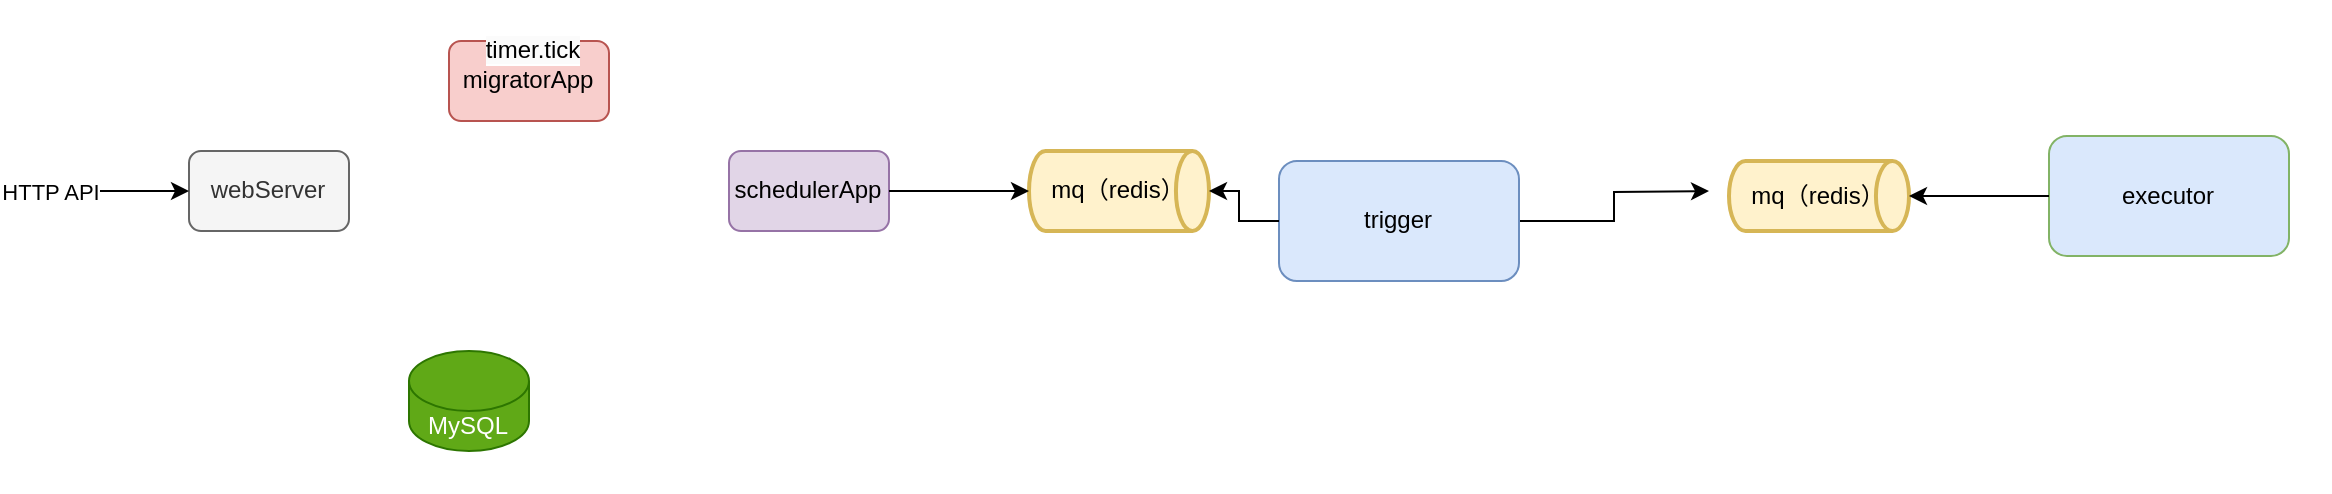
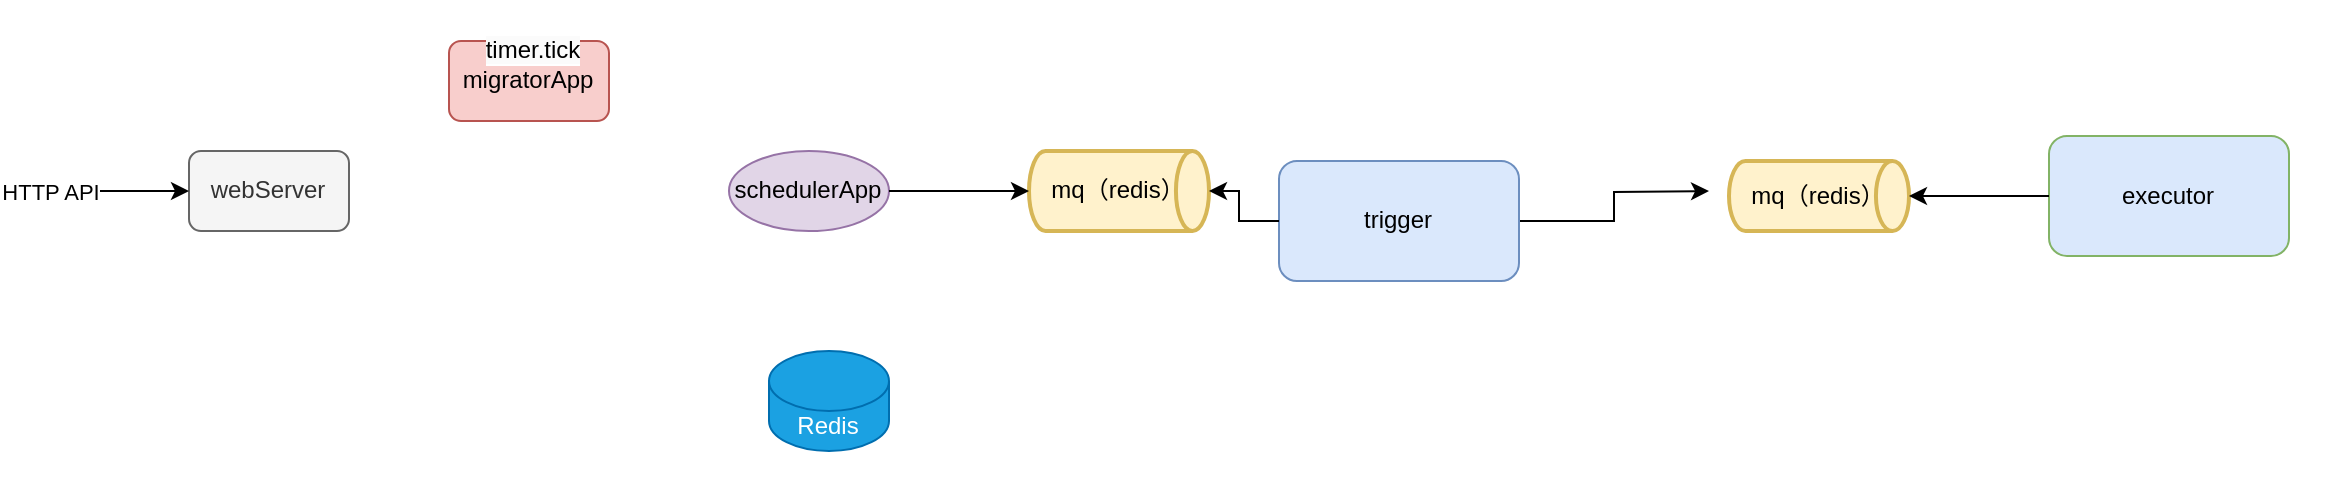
  <mxCell id="0" />
  <mxCell id="1" parent="0" />
  <mxCell id="2" style="edgeStyle=orthogonalEdgeStyle;rounded=0;orthogonalLoop=1;jettySize=auto;html=1;" edge="1" parent="1" source="3"><mxGeometry relative="1" as="geometry"><mxPoint x="850" y="95" as="targetPoint" /></mxGeometry></mxCell>
  <mxCell id="3" value="trigger" style="rounded=1;whiteSpace=wrap;html=1;fillColor=#dae8fc;strokeColor=#6c8ebf;" vertex="1" parent="1"><mxGeometry x="635" y="80" width="120" height="60" as="geometry" /></mxCell>
  <mxCell id="4" value="executor" style="rounded=1;whiteSpace=wrap;html=1;fillColor=#dae8fc;strokeColor=#82b366;" vertex="1" parent="1"><mxGeometry x="1020" y="67.5" width="120" height="60" as="geometry" /></mxCell>
  <mxCell id="5" value="webServer" style="rounded=1;whiteSpace=wrap;html=1;fillColor=#f5f5f5;fontColor=#333333;strokeColor=#666666;" vertex="1" parent="1"><mxGeometry x="90" y="75" width="80" height="40" as="geometry" /></mxCell>
  <mxCell id="6" value="migratorApp" style="rounded=1;whiteSpace=wrap;html=1;fillColor=#f8cecc;strokeColor=#b85450;" vertex="1" parent="1"><mxGeometry x="220" y="20" width="80" height="40" as="geometry" /></mxCell>
- <mxCell id="7" value="schedulerApp" style="rounded=1;whiteSpace=wrap;html=1;fillColor=#e1d5e7;strokeColor=#9673a6;" vertex="1" parent="1"><mxGeometry x="360" y="75" width="80" height="40" as="geometry" /></mxCell>
+ <mxCell id="7" value="schedulerApp" style="ellipse;whiteSpace=wrap;html=1;fillColor=#e1d5e7;strokeColor=#9673a6;" vertex="1" parent="1"><mxGeometry x="360" y="75" width="80" height="40" as="geometry" /></mxCell>
  <mxCell id="8" value="" style="endArrow=classic;html=1;rounded=0;" edge="1" parent="1" target="6"><mxGeometry width="50" height="50" relative="1" as="geometry"><mxPoint x="260" y="25" as="sourcePoint" /><mxPoint x="420" y="195" as="targetPoint" /></mxGeometry></mxCell>
  <mxCell id="9" value="&lt;span style=&quot;font-size: 12px; background-color: rgb(251, 251, 251);&quot;&gt;timer.tick&lt;/span&gt;" style="edgeLabel;html=1;align=center;verticalAlign=middle;resizable=0;points=[];" vertex="1" connectable="0" parent="8"><mxGeometry x="-0.418" y="-1" relative="1" as="geometry"><mxPoint as="offset" /></mxGeometry></mxCell>
- <mxCell id="10" value="MySQL" style="shape=cylinder3;whiteSpace=wrap;html=1;boundedLbl=1;backgroundOutline=1;size=15;fillColor=#60a917;fontColor=#ffffff;strokeColor=#2D7600;" vertex="1" parent="1"><mxGeometry x="200" y="175" width="60" height="50" as="geometry" /></mxCell>
+ <mxCell id="11" value="Redis" style="shape=cylinder3;whiteSpace=wrap;html=1;boundedLbl=1;backgroundOutline=1;size=15;fillColor=#1ba1e2;fontColor=#ffffff;strokeColor=#006EAF;" vertex="1" parent="1"><mxGeometry x="380" y="175" width="60" height="50" as="geometry" /></mxCell>
  <mxCell id="12" value="" style="endArrow=classic;html=1;rounded=0;" edge="1" parent="1"><mxGeometry width="50" height="50" relative="1" as="geometry"><mxPoint x="20" y="95" as="sourcePoint" /><mxPoint x="90" y="95" as="targetPoint" /></mxGeometry></mxCell>
  <mxCell id="13" value="HTTP API" style="edgeLabel;html=1;align=center;verticalAlign=middle;resizable=0;points=[];" vertex="1" connectable="0" parent="12"><mxGeometry x="-0.286" y="1" relative="1" as="geometry"><mxPoint x="-25" y="1" as="offset" /></mxGeometry></mxCell>
  <mxCell id="14" value="mq（redis）" style="strokeWidth=2;html=1;shape=mxgraph.flowchart.direct_data;whiteSpace=wrap;fillColor=#fff2cc;strokeColor=#d6b656;" vertex="1" parent="1"><mxGeometry x="510" y="75" width="90" height="40" as="geometry" /></mxCell>
  <mxCell id="15" value="mq（redis）" style="strokeWidth=2;html=1;shape=mxgraph.flowchart.direct_data;whiteSpace=wrap;fillColor=#fff2cc;strokeColor=#d6b656;" vertex="1" parent="1"><mxGeometry x="860" y="80" width="90" height="35" as="geometry" /></mxCell>
  <mxCell id="16" style="edgeStyle=orthogonalEdgeStyle;rounded=0;orthogonalLoop=1;jettySize=auto;html=1;entryX=1;entryY=0.5;entryDx=0;entryDy=0;entryPerimeter=0;" edge="1" parent="1" source="4" target="15"><mxGeometry relative="1" as="geometry" /></mxCell>
  <mxCell id="17" style="edgeStyle=orthogonalEdgeStyle;rounded=0;orthogonalLoop=1;jettySize=auto;html=1;entryX=1;entryY=0.5;entryDx=0;entryDy=0;entryPerimeter=0;" edge="1" parent="1" source="3" target="14"><mxGeometry relative="1" as="geometry" /></mxCell>
  <mxCell id="18" style="edgeStyle=orthogonalEdgeStyle;rounded=0;orthogonalLoop=1;jettySize=auto;html=1;entryX=0;entryY=0.5;entryDx=0;entryDy=0;entryPerimeter=0;" edge="1" parent="1" source="7" target="14"><mxGeometry relative="1" as="geometry" /></mxCell>
